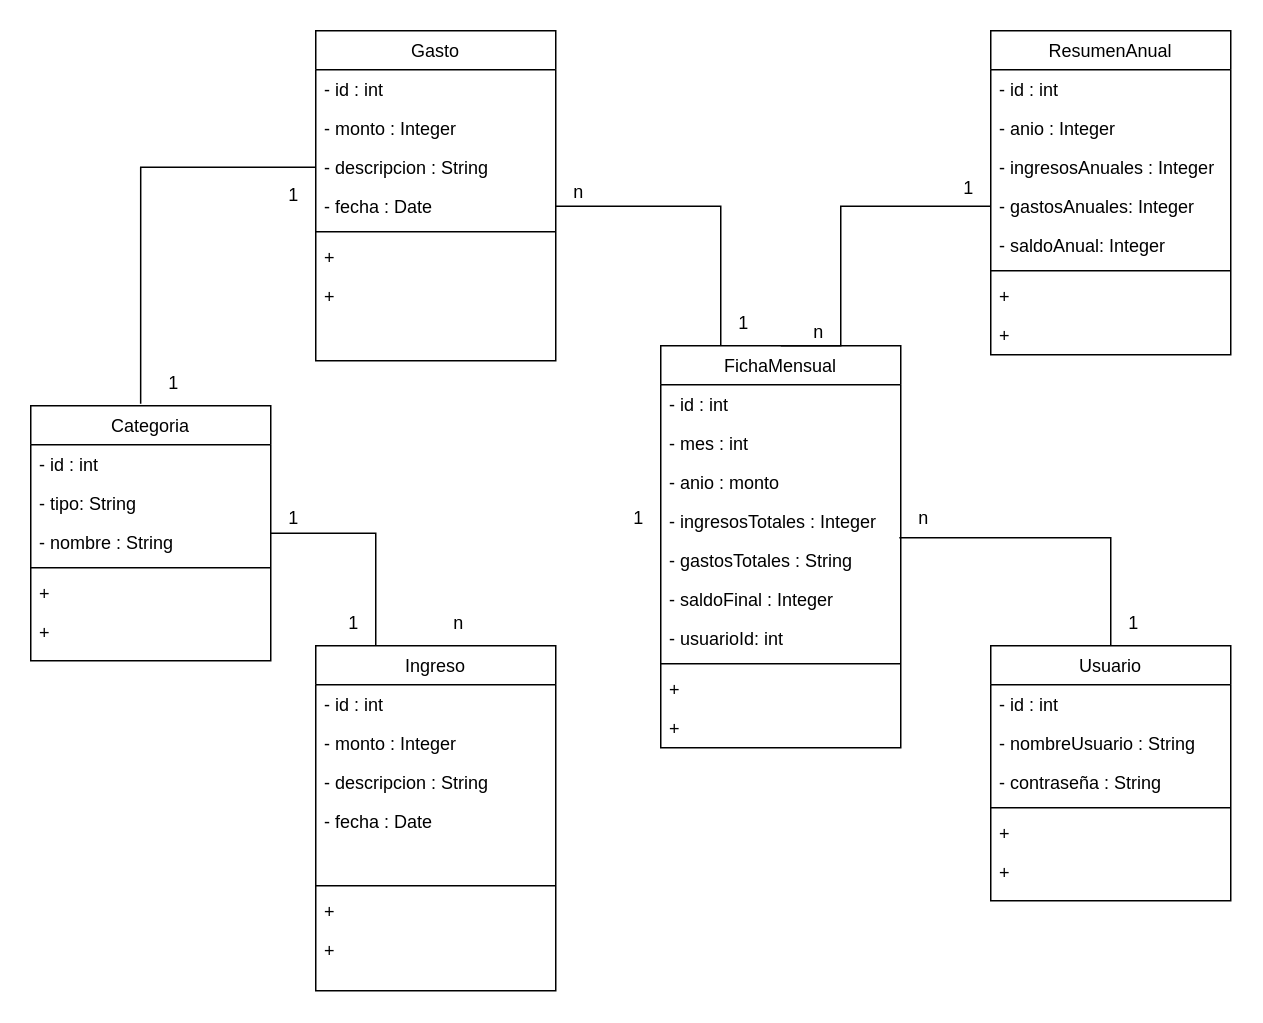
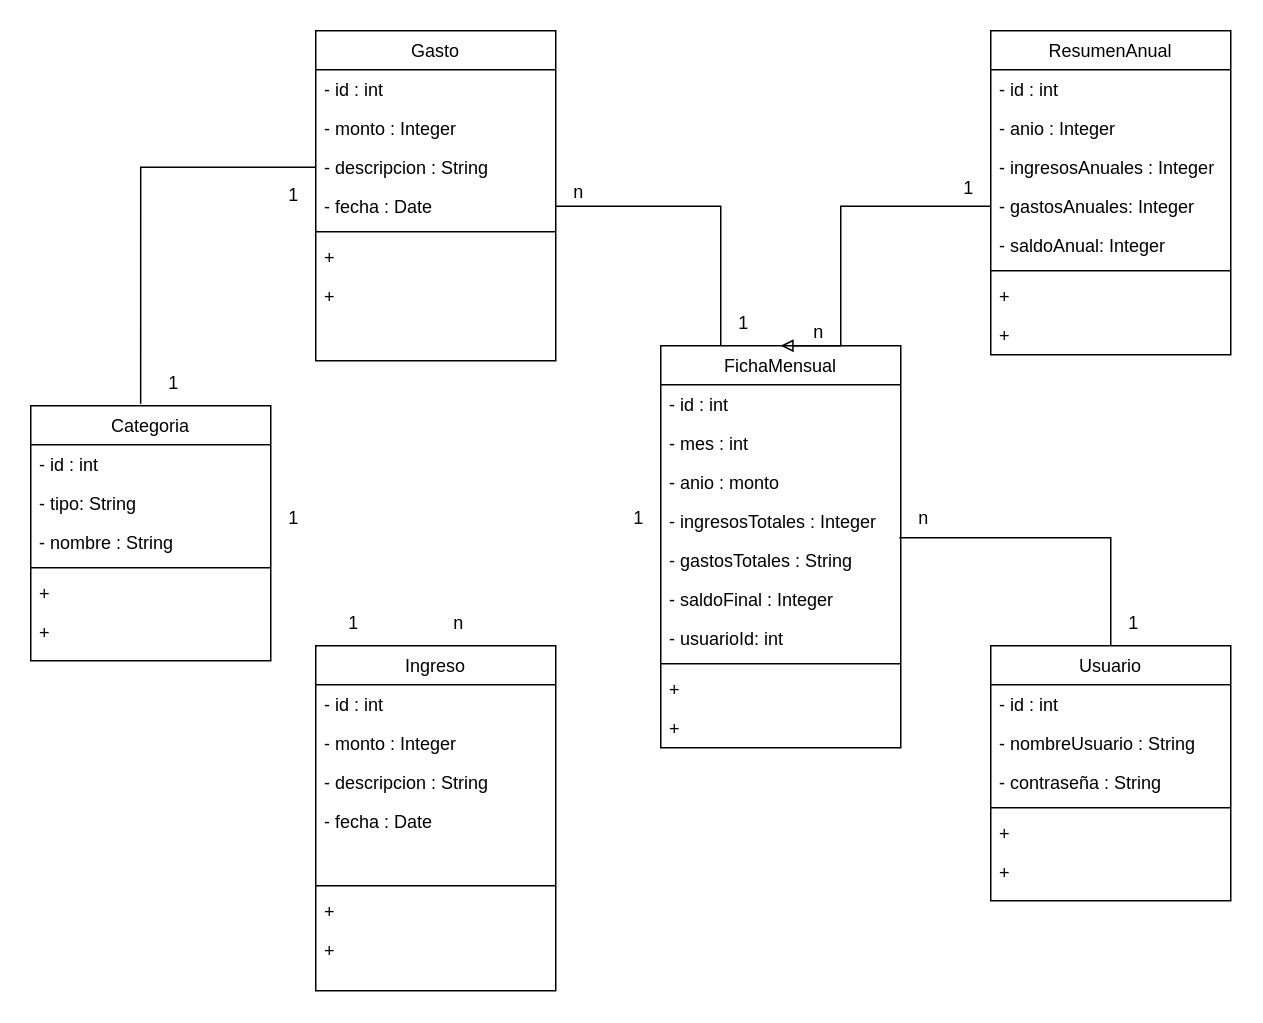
  <mxCell id="0" />
  <mxCell id="1" parent="0" />
  <mxCell id="2" style="edgeStyle=orthogonalEdgeStyle;rounded=0;orthogonalLoop=1;jettySize=auto;html=1;entryX=1;entryY=0.5;entryDx=0;entryDy=0;endArrow=none;endFill=0;" parent="1" source="3" edge="1"><mxGeometry relative="1" as="geometry"><Array as="points"><mxPoint x="480" y="137" /></Array><mxPoint x="370" y="137" as="targetPoint" /></mxGeometry></mxCell>
  <mxCell id="3" value="FichaMensual" style="swimlane;fontStyle=0;align=center;verticalAlign=top;childLayout=stackLayout;horizontal=1;startSize=26;horizontalStack=0;resizeParent=1;resizeLast=0;collapsible=1;marginBottom=0;rounded=0;shadow=0;strokeWidth=1;" parent="1" vertex="1"><mxGeometry x="440" y="230" width="160" height="268" as="geometry"><mxRectangle x="130" y="380" width="160" height="26" as="alternateBounds" /></mxGeometry></mxCell>
  <mxCell id="4" value="- id : int" style="text;align=left;verticalAlign=top;spacingLeft=4;spacingRight=4;overflow=hidden;rotatable=0;points=[[0,0.5],[1,0.5]];portConstraint=eastwest;" parent="3" vertex="1"><mxGeometry y="26" width="160" height="26" as="geometry" /></mxCell>
  <mxCell id="5" value="- mes : int" style="text;align=left;verticalAlign=top;spacingLeft=4;spacingRight=4;overflow=hidden;rotatable=0;points=[[0,0.5],[1,0.5]];portConstraint=eastwest;" parent="3" vertex="1"><mxGeometry y="52" width="160" height="26" as="geometry" /></mxCell>
  <mxCell id="6" value="- anio : monto" style="text;align=left;verticalAlign=top;spacingLeft=4;spacingRight=4;overflow=hidden;rotatable=0;points=[[0,0.5],[1,0.5]];portConstraint=eastwest;rounded=0;shadow=0;html=0;" parent="3" vertex="1"><mxGeometry y="78" width="160" height="26" as="geometry" /></mxCell>
  <mxCell id="7" value="- ingresosTotales : Integer" style="text;align=left;verticalAlign=top;spacingLeft=4;spacingRight=4;overflow=hidden;rotatable=0;points=[[0,0.5],[1,0.5]];portConstraint=eastwest;rounded=0;shadow=0;html=0;" parent="3" vertex="1"><mxGeometry y="104" width="160" height="26" as="geometry" /></mxCell>
  <mxCell id="8" value="- gastosTotales : String" style="text;align=left;verticalAlign=top;spacingLeft=4;spacingRight=4;overflow=hidden;rotatable=0;points=[[0,0.5],[1,0.5]];portConstraint=eastwest;rounded=0;shadow=0;html=0;" parent="3" vertex="1"><mxGeometry y="130" width="160" height="26" as="geometry" /></mxCell>
  <mxCell id="9" value="- saldoFinal : Integer" style="text;align=left;verticalAlign=top;spacingLeft=4;spacingRight=4;overflow=hidden;rotatable=0;points=[[0,0.5],[1,0.5]];portConstraint=eastwest;rounded=0;shadow=0;html=0;" parent="3" vertex="1"><mxGeometry y="156" width="160" height="26" as="geometry" /></mxCell>
  <mxCell id="10" value="- usuarioId: int" style="text;align=left;verticalAlign=top;spacingLeft=4;spacingRight=4;overflow=hidden;rotatable=0;points=[[0,0.5],[1,0.5]];portConstraint=eastwest;rounded=0;shadow=0;html=0;" parent="3" vertex="1"><mxGeometry y="182" width="160" height="26" as="geometry" /></mxCell>
  <mxCell id="11" value="" style="line;html=1;strokeWidth=1;align=left;verticalAlign=middle;spacingTop=-1;spacingLeft=3;spacingRight=3;rotatable=0;labelPosition=right;points=[];portConstraint=eastwest;" parent="3" vertex="1"><mxGeometry y="208" width="160" height="8" as="geometry" /></mxCell>
  <mxCell id="12" value="+" style="text;align=left;verticalAlign=top;spacingLeft=4;spacingRight=4;overflow=hidden;rotatable=0;points=[[0,0.5],[1,0.5]];portConstraint=eastwest;fontStyle=0" parent="3" vertex="1"><mxGeometry y="216" width="160" height="26" as="geometry" /></mxCell>
  <mxCell id="13" value="+" style="text;align=left;verticalAlign=top;spacingLeft=4;spacingRight=4;overflow=hidden;rotatable=0;points=[[0,0.5],[1,0.5]];portConstraint=eastwest;" parent="3" vertex="1"><mxGeometry y="242" width="160" height="26" as="geometry" /></mxCell>
  <mxCell id="14" value="Gasto" style="swimlane;fontStyle=0;align=center;verticalAlign=top;childLayout=stackLayout;horizontal=1;startSize=26;horizontalStack=0;resizeParent=1;resizeLast=0;collapsible=1;marginBottom=0;rounded=0;shadow=0;strokeWidth=1;" parent="1" vertex="1"><mxGeometry x="210" width="160" height="220" as="geometry" y="20"><mxRectangle x="130" y="380" width="160" height="26" as="alternateBounds" /></mxGeometry></mxCell>
  <mxCell id="15" value="- id : int" style="text;align=left;verticalAlign=top;spacingLeft=4;spacingRight=4;overflow=hidden;rotatable=0;points=[[0,0.5],[1,0.5]];portConstraint=eastwest;" parent="14" vertex="1"><mxGeometry y="26" width="160" height="26" as="geometry" /></mxCell>
  <mxCell id="16" value="- monto : Integer" style="text;align=left;verticalAlign=top;spacingLeft=4;spacingRight=4;overflow=hidden;rotatable=0;points=[[0,0.5],[1,0.5]];portConstraint=eastwest;" parent="14" vertex="1"><mxGeometry y="52" width="160" height="26" as="geometry" /></mxCell>
  <mxCell id="17" value="- descripcion : String" style="text;align=left;verticalAlign=top;spacingLeft=4;spacingRight=4;overflow=hidden;rotatable=0;points=[[0,0.5],[1,0.5]];portConstraint=eastwest;rounded=0;shadow=0;html=0;" parent="14" vertex="1"><mxGeometry y="78" width="160" height="26" as="geometry" /></mxCell>
  <mxCell id="18" value="- fecha : Date" style="text;align=left;verticalAlign=top;spacingLeft=4;spacingRight=4;overflow=hidden;rotatable=0;points=[[0,0.5],[1,0.5]];portConstraint=eastwest;rounded=0;shadow=0;html=0;" parent="14" vertex="1"><mxGeometry y="104" width="160" height="26" as="geometry" /></mxCell>
  <mxCell id="19" value="" style="line;html=1;strokeWidth=1;align=left;verticalAlign=middle;spacingTop=-1;spacingLeft=3;spacingRight=3;rotatable=0;labelPosition=right;points=[];portConstraint=eastwest;" parent="14" vertex="1"><mxGeometry y="130" width="160" height="8" as="geometry" /></mxCell>
  <mxCell id="20" value="+" style="text;align=left;verticalAlign=top;spacingLeft=4;spacingRight=4;overflow=hidden;rotatable=0;points=[[0,0.5],[1,0.5]];portConstraint=eastwest;fontStyle=0" parent="14" vertex="1"><mxGeometry y="138" width="160" height="26" as="geometry" /></mxCell>
  <mxCell id="21" value="+" style="text;align=left;verticalAlign=top;spacingLeft=4;spacingRight=4;overflow=hidden;rotatable=0;points=[[0,0.5],[1,0.5]];portConstraint=eastwest;" parent="14" vertex="1"><mxGeometry y="164" width="160" height="26" as="geometry" /></mxCell>
  <mxCell id="22" value="Ingreso" style="swimlane;fontStyle=0;align=center;verticalAlign=top;childLayout=stackLayout;horizontal=1;startSize=26;horizontalStack=0;resizeParent=1;resizeLast=0;collapsible=1;marginBottom=0;rounded=0;shadow=0;strokeWidth=1;" parent="1" vertex="1"><mxGeometry x="210" y="430" width="160" height="230" as="geometry"><mxRectangle x="130" y="380" width="160" height="26" as="alternateBounds" /></mxGeometry></mxCell>
  <mxCell id="23" value="- id : int" style="text;align=left;verticalAlign=top;spacingLeft=4;spacingRight=4;overflow=hidden;rotatable=0;points=[[0,0.5],[1,0.5]];portConstraint=eastwest;" parent="22" vertex="1"><mxGeometry y="26" width="160" height="26" as="geometry" /></mxCell>
  <mxCell id="24" value="- monto : Integer" style="text;align=left;verticalAlign=top;spacingLeft=4;spacingRight=4;overflow=hidden;rotatable=0;points=[[0,0.5],[1,0.5]];portConstraint=eastwest;" parent="22" vertex="1"><mxGeometry y="52" width="160" height="26" as="geometry" /></mxCell>
  <mxCell id="25" value="- descripcion : String" style="text;align=left;verticalAlign=top;spacingLeft=4;spacingRight=4;overflow=hidden;rotatable=0;points=[[0,0.5],[1,0.5]];portConstraint=eastwest;rounded=0;shadow=0;html=0;" parent="22" vertex="1"><mxGeometry y="78" width="160" height="26" as="geometry" /></mxCell>
  <mxCell id="26" value="- fecha : Date" style="text;align=left;verticalAlign=top;spacingLeft=4;spacingRight=4;overflow=hidden;rotatable=0;points=[[0,0.5],[1,0.5]];portConstraint=eastwest;rounded=0;shadow=0;html=0;" parent="22" vertex="1"><mxGeometry y="104" width="160" height="26" as="geometry" /></mxCell>
  <mxCell id="27" value="&#10;" style="text;align=left;verticalAlign=top;spacingLeft=4;spacingRight=4;overflow=hidden;rotatable=0;points=[[0,0.5],[1,0.5]];portConstraint=eastwest;rounded=0;shadow=0;html=0;" parent="22" vertex="1"><mxGeometry y="130" width="160" height="26" as="geometry" /></mxCell>
  <mxCell id="28" value="" style="line;html=1;strokeWidth=1;align=left;verticalAlign=middle;spacingTop=-1;spacingLeft=3;spacingRight=3;rotatable=0;labelPosition=right;points=[];portConstraint=eastwest;" parent="22" vertex="1"><mxGeometry y="156" width="160" height="8" as="geometry" /></mxCell>
  <mxCell id="29" value="+" style="text;align=left;verticalAlign=top;spacingLeft=4;spacingRight=4;overflow=hidden;rotatable=0;points=[[0,0.5],[1,0.5]];portConstraint=eastwest;fontStyle=0" parent="22" vertex="1"><mxGeometry y="164" width="160" height="26" as="geometry" /></mxCell>
  <mxCell id="30" value="+" style="text;align=left;verticalAlign=top;spacingLeft=4;spacingRight=4;overflow=hidden;rotatable=0;points=[[0,0.5],[1,0.5]];portConstraint=eastwest;" parent="22" vertex="1"><mxGeometry y="190" width="160" height="26" as="geometry" /></mxCell>
- <mxCell id="31" style="edgeStyle=orthogonalEdgeStyle;rounded=0;orthogonalLoop=1;jettySize=auto;html=1;entryX=0.25;entryY=0;entryDx=0;entryDy=0;endArrow=none;endFill=0;" parent="1" source="32" target="22" edge="1"><mxGeometry relative="1" as="geometry" /></mxCell>
  <mxCell id="32" value="Categoria" style="swimlane;fontStyle=0;align=center;verticalAlign=top;childLayout=stackLayout;horizontal=1;startSize=26;horizontalStack=0;resizeParent=1;resizeLast=0;collapsible=1;marginBottom=0;rounded=0;shadow=0;strokeWidth=1;" parent="1" vertex="1"><mxGeometry y="270" width="160" height="170" as="geometry" x="20"><mxRectangle x="130" y="380" width="160" height="26" as="alternateBounds" /></mxGeometry></mxCell>
  <mxCell id="33" value="- id : int" style="text;align=left;verticalAlign=top;spacingLeft=4;spacingRight=4;overflow=hidden;rotatable=0;points=[[0,0.5],[1,0.5]];portConstraint=eastwest;" parent="32" vertex="1"><mxGeometry y="26" width="160" height="26" as="geometry" /></mxCell>
  <mxCell id="34" value="- tipo: String" style="text;align=left;verticalAlign=top;spacingLeft=4;spacingRight=4;overflow=hidden;rotatable=0;points=[[0,0.5],[1,0.5]];portConstraint=eastwest;" vertex="1" parent="32"><mxGeometry y="52" width="160" height="26" as="geometry" /></mxCell>
  <mxCell id="35" value="- nombre : String" style="text;align=left;verticalAlign=top;spacingLeft=4;spacingRight=4;overflow=hidden;rotatable=0;points=[[0,0.5],[1,0.5]];portConstraint=eastwest;" parent="32" vertex="1"><mxGeometry y="78" width="160" height="26" as="geometry" /></mxCell>
  <mxCell id="36" value="" style="line;html=1;strokeWidth=1;align=left;verticalAlign=middle;spacingTop=-1;spacingLeft=3;spacingRight=3;rotatable=0;labelPosition=right;points=[];portConstraint=eastwest;" parent="32" vertex="1"><mxGeometry y="104" width="160" height="8" as="geometry" /></mxCell>
  <mxCell id="37" value="+" style="text;align=left;verticalAlign=top;spacingLeft=4;spacingRight=4;overflow=hidden;rotatable=0;points=[[0,0.5],[1,0.5]];portConstraint=eastwest;fontStyle=0" parent="32" vertex="1"><mxGeometry y="112" width="160" height="26" as="geometry" /></mxCell>
  <mxCell id="38" value="+" style="text;align=left;verticalAlign=top;spacingLeft=4;spacingRight=4;overflow=hidden;rotatable=0;points=[[0,0.5],[1,0.5]];portConstraint=eastwest;" parent="32" vertex="1"><mxGeometry y="138" width="160" height="26" as="geometry" /></mxCell>
  <mxCell id="39" value="ResumenAnual" style="swimlane;fontStyle=0;align=center;verticalAlign=top;childLayout=stackLayout;horizontal=1;startSize=26;horizontalStack=0;resizeParent=1;resizeLast=0;collapsible=1;marginBottom=0;rounded=0;shadow=0;strokeWidth=1;" parent="1" vertex="1"><mxGeometry x="660" width="160" height="216" as="geometry" y="20"><mxRectangle x="130" y="380" width="160" height="26" as="alternateBounds" /></mxGeometry></mxCell>
  <mxCell id="40" value="- id : int" style="text;align=left;verticalAlign=top;spacingLeft=4;spacingRight=4;overflow=hidden;rotatable=0;points=[[0,0.5],[1,0.5]];portConstraint=eastwest;" parent="39" vertex="1"><mxGeometry y="26" width="160" height="26" as="geometry" /></mxCell>
  <mxCell id="41" value="- anio : Integer" style="text;align=left;verticalAlign=top;spacingLeft=4;spacingRight=4;overflow=hidden;rotatable=0;points=[[0,0.5],[1,0.5]];portConstraint=eastwest;" parent="39" vertex="1"><mxGeometry y="52" width="160" height="26" as="geometry" /></mxCell>
  <mxCell id="42" value="- ingresosAnuales : Integer" style="text;align=left;verticalAlign=top;spacingLeft=4;spacingRight=4;overflow=hidden;rotatable=0;points=[[0,0.5],[1,0.5]];portConstraint=eastwest;" parent="39" vertex="1"><mxGeometry y="78" width="160" height="26" as="geometry" /></mxCell>
  <mxCell id="43" value="- gastosAnuales: Integer" style="text;align=left;verticalAlign=top;spacingLeft=4;spacingRight=4;overflow=hidden;rotatable=0;points=[[0,0.5],[1,0.5]];portConstraint=eastwest;" parent="39" vertex="1"><mxGeometry y="104" width="160" height="26" as="geometry" /></mxCell>
  <mxCell id="44" value="- saldoAnual: Integer" style="text;align=left;verticalAlign=top;spacingLeft=4;spacingRight=4;overflow=hidden;rotatable=0;points=[[0,0.5],[1,0.5]];portConstraint=eastwest;" parent="39" vertex="1"><mxGeometry y="130" width="160" height="26" as="geometry" /></mxCell>
  <mxCell id="45" value="" style="line;html=1;strokeWidth=1;align=left;verticalAlign=middle;spacingTop=-1;spacingLeft=3;spacingRight=3;rotatable=0;labelPosition=right;points=[];portConstraint=eastwest;" parent="39" vertex="1"><mxGeometry y="156" width="160" height="8" as="geometry" /></mxCell>
  <mxCell id="46" value="+" style="text;align=left;verticalAlign=top;spacingLeft=4;spacingRight=4;overflow=hidden;rotatable=0;points=[[0,0.5],[1,0.5]];portConstraint=eastwest;fontStyle=0" parent="39" vertex="1"><mxGeometry y="164" width="160" height="26" as="geometry" /></mxCell>
  <mxCell id="47" value="+" style="text;align=left;verticalAlign=top;spacingLeft=4;spacingRight=4;overflow=hidden;rotatable=0;points=[[0,0.5],[1,0.5]];portConstraint=eastwest;" parent="39" vertex="1"><mxGeometry y="190" width="160" height="26" as="geometry" /></mxCell>
  <mxCell id="48" value="Usuario" style="swimlane;fontStyle=0;align=center;verticalAlign=top;childLayout=stackLayout;horizontal=1;startSize=26;horizontalStack=0;resizeParent=1;resizeLast=0;collapsible=1;marginBottom=0;rounded=0;shadow=0;strokeWidth=1;" parent="1" vertex="1"><mxGeometry x="660" y="430" width="160" height="170" as="geometry"><mxRectangle x="130" y="380" width="160" height="26" as="alternateBounds" /></mxGeometry></mxCell>
  <mxCell id="49" value="- id : int" style="text;align=left;verticalAlign=top;spacingLeft=4;spacingRight=4;overflow=hidden;rotatable=0;points=[[0,0.5],[1,0.5]];portConstraint=eastwest;" parent="48" vertex="1"><mxGeometry y="26" width="160" height="26" as="geometry" /></mxCell>
  <mxCell id="50" value="- nombreUsuario : String" style="text;align=left;verticalAlign=top;spacingLeft=4;spacingRight=4;overflow=hidden;rotatable=0;points=[[0,0.5],[1,0.5]];portConstraint=eastwest;" parent="48" vertex="1"><mxGeometry y="52" width="160" height="26" as="geometry" /></mxCell>
  <mxCell id="51" value="- contraseña : String" style="text;align=left;verticalAlign=top;spacingLeft=4;spacingRight=4;overflow=hidden;rotatable=0;points=[[0,0.5],[1,0.5]];portConstraint=eastwest;" parent="48" vertex="1"><mxGeometry y="78" width="160" height="26" as="geometry" /></mxCell>
  <mxCell id="52" value="" style="line;html=1;strokeWidth=1;align=left;verticalAlign=middle;spacingTop=-1;spacingLeft=3;spacingRight=3;rotatable=0;labelPosition=right;points=[];portConstraint=eastwest;" parent="48" vertex="1"><mxGeometry y="104" width="160" height="8" as="geometry" /></mxCell>
  <mxCell id="53" value="+" style="text;align=left;verticalAlign=top;spacingLeft=4;spacingRight=4;overflow=hidden;rotatable=0;points=[[0,0.5],[1,0.5]];portConstraint=eastwest;fontStyle=0" parent="48" vertex="1"><mxGeometry y="112" width="160" height="26" as="geometry" /></mxCell>
  <mxCell id="54" value="+" style="text;align=left;verticalAlign=top;spacingLeft=4;spacingRight=4;overflow=hidden;rotatable=0;points=[[0,0.5],[1,0.5]];portConstraint=eastwest;" parent="48" vertex="1"><mxGeometry y="138" width="160" height="26" as="geometry" /></mxCell>
  <mxCell id="55" style="edgeStyle=orthogonalEdgeStyle;rounded=0;orthogonalLoop=1;jettySize=auto;html=1;entryX=0.994;entryY=-0.077;entryDx=0;entryDy=0;entryPerimeter=0;endArrow=none;endFill=0;" parent="1" source="48" target="8" edge="1"><mxGeometry relative="1" as="geometry" /></mxCell>
- <mxCell id="56" style="edgeStyle=orthogonalEdgeStyle;rounded=0;orthogonalLoop=1;jettySize=auto;html=1;entryX=0.5;entryY=0;entryDx=0;entryDy=0;endArrow=none;endFill=0;" parent="1" source="43" target="3" edge="1"><mxGeometry relative="1" as="geometry"><Array as="points"><mxPoint x="560" y="137" /><mxPoint x="560" y="230" /></Array></mxGeometry></mxCell>
+ <mxCell id="56" style="edgeStyle=orthogonalEdgeStyle;rounded=0;orthogonalLoop=1;jettySize=auto;html=1;entryX=0.5;entryY=0;entryDx=0;entryDy=0;endArrow=block;endFill=0;" parent="1" source="43" target="3" edge="1"><mxGeometry relative="1" as="geometry"><Array as="points"><mxPoint x="560" y="137" /><mxPoint x="560" y="230" /></Array></mxGeometry></mxCell>
  <mxCell id="57" value="1" style="text;html=1;align=center;verticalAlign=middle;resizable=0;points=[];autosize=1;strokeColor=none;fillColor=none;" parent="1" vertex="1"><mxGeometry x="480" y="200" width="30" height="30" as="geometry" /></mxCell>
  <mxCell id="58" value="1" style="text;html=1;align=center;verticalAlign=middle;resizable=0;points=[];autosize=1;strokeColor=none;fillColor=none;" parent="1" vertex="1"><mxGeometry x="410" y="330" width="30" height="30" as="geometry" /></mxCell>
  <mxCell id="59" value="n" style="text;html=1;align=center;verticalAlign=middle;resizable=0;points=[];autosize=1;strokeColor=none;fillColor=none;" parent="1" vertex="1"><mxGeometry x="290" y="400" width="30" height="30" as="geometry" /></mxCell>
  <mxCell id="60" value="n" style="text;html=1;align=center;verticalAlign=middle;resizable=0;points=[];autosize=1;strokeColor=none;fillColor=none;" parent="1" vertex="1"><mxGeometry x="370" y="113" width="30" height="30" as="geometry" /></mxCell>
  <mxCell id="61" value="1" style="text;html=1;align=center;verticalAlign=middle;resizable=0;points=[];autosize=1;strokeColor=none;fillColor=none;" parent="1" vertex="1"><mxGeometry x="180" y="115" width="30" height="30" as="geometry" /></mxCell>
  <mxCell id="62" value="1" style="text;html=1;align=center;verticalAlign=middle;resizable=0;points=[];autosize=1;strokeColor=none;fillColor=none;" parent="1" vertex="1"><mxGeometry x="100" y="240" width="30" height="30" as="geometry" /></mxCell>
  <mxCell id="63" value="1" style="text;html=1;align=center;verticalAlign=middle;resizable=0;points=[];autosize=1;strokeColor=none;fillColor=none;" parent="1" vertex="1"><mxGeometry x="220" y="400" width="30" height="30" as="geometry" /></mxCell>
  <mxCell id="64" value="1" style="text;html=1;align=center;verticalAlign=middle;resizable=0;points=[];autosize=1;strokeColor=none;fillColor=none;" parent="1" vertex="1"><mxGeometry x="180" y="330" width="30" height="30" as="geometry" /></mxCell>
  <mxCell id="65" value="n" style="text;html=1;align=center;verticalAlign=middle;resizable=0;points=[];autosize=1;strokeColor=none;fillColor=none;" parent="1" vertex="1"><mxGeometry x="530" y="206" width="30" height="30" as="geometry" /></mxCell>
  <mxCell id="66" value="1" style="text;html=1;align=center;verticalAlign=middle;resizable=0;points=[];autosize=1;strokeColor=none;fillColor=none;" parent="1" vertex="1"><mxGeometry x="630" y="110" width="30" height="30" as="geometry" /></mxCell>
  <mxCell id="67" style="edgeStyle=orthogonalEdgeStyle;rounded=0;orthogonalLoop=1;jettySize=auto;html=1;entryX=0.458;entryY=-0.008;entryDx=0;entryDy=0;entryPerimeter=0;endArrow=none;endFill=0;" edge="1" parent="1" source="17" target="32"><mxGeometry relative="1" as="geometry" /></mxCell>
  <mxCell id="68" value="n" style="text;html=1;align=center;verticalAlign=middle;resizable=0;points=[];autosize=1;strokeColor=none;fillColor=none;" vertex="1" parent="1"><mxGeometry x="600" y="330" width="30" height="30" as="geometry" /></mxCell>
  <mxCell id="69" value="1" style="text;html=1;align=center;verticalAlign=middle;resizable=0;points=[];autosize=1;strokeColor=none;fillColor=none;" vertex="1" parent="1"><mxGeometry x="740" y="400" width="30" height="30" as="geometry" /></mxCell>
